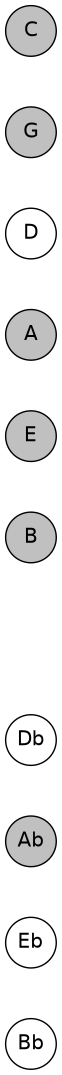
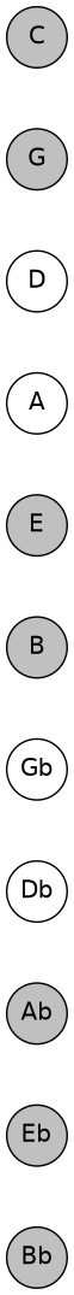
  graph {
    fontname="DejaVu Sans"
    mindist=.1
    node [fillcolor=gray fontname="DejaVu Sans" margin=0 shape=circle style=filled]
    edge [fontname="DejaVu Sans" style=invis]
    E
    B
+   Gb [fillcolor=white]
    Db [fillcolor=white]
    Ab
-   Eb [fillcolor=white]
-   Bb [fillcolor=white]
+   Eb
+   Bb
    C
    G
    D [fillcolor=white]
-   A
+   A [fillcolor=white]
    subgraph sub_1 {
      E
      B
+     Gb
      Db
      Ab
      Eb
      Bb
      C
      G
      D
      A
    }
    E -- B
+   B -- Gb
+   Gb -- Db
    Db -- Ab
    Ab -- Eb
    Eb -- Bb
    C -- G
    G -- D
    D -- A
    A -- E
  }
